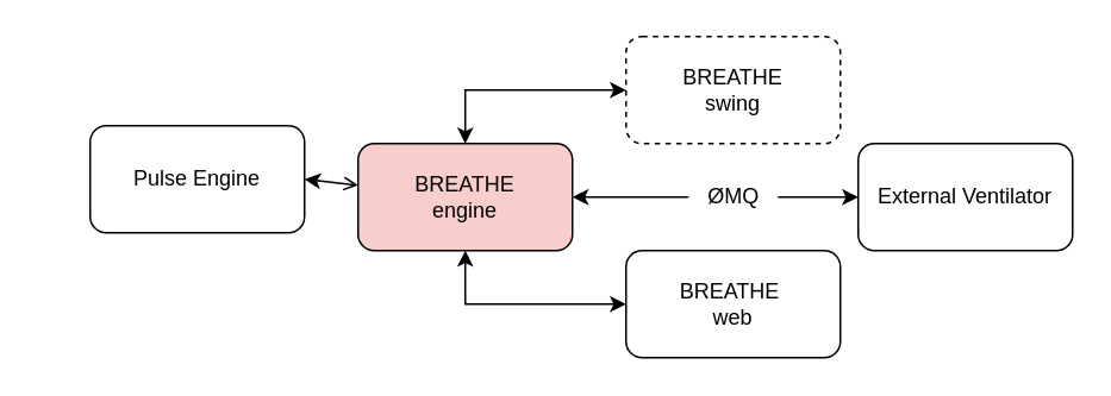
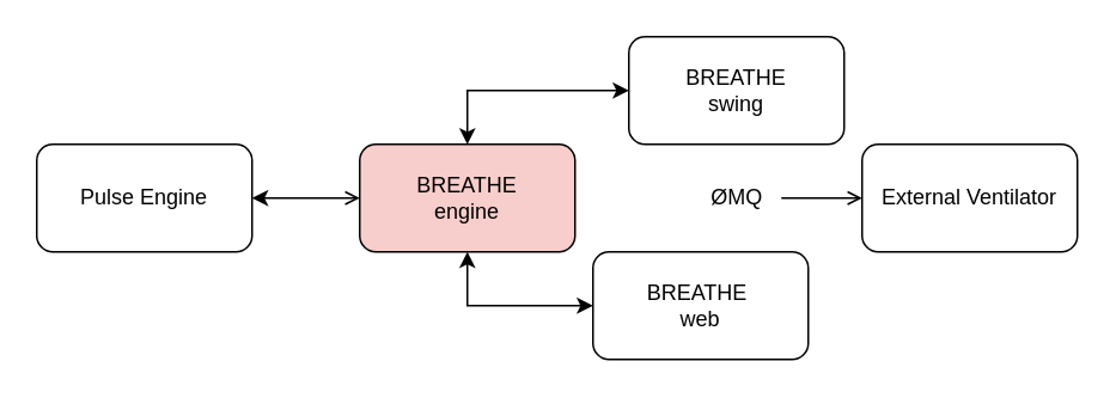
  <mxCell id="0" />
  <mxCell id="1" parent="0" />
- <mxCell id="2" value="Pulse Engine" style="rounded=1;whiteSpace=wrap;html=1;" vertex="1" parent="1"><mxGeometry x="50" y="70" width="120" height="60" as="geometry" /></mxCell>
+ <mxCell id="2" value="Pulse Engine" style="rounded=1;whiteSpace=wrap;html=1;" vertex="1" parent="1"><mxGeometry x="20" y="80" width="120" height="60" as="geometry" /></mxCell>
  <mxCell id="3" value="BREATHE&lt;br&gt;engine" style="rounded=1;whiteSpace=wrap;html=1;fillColor=#f8cecc;" vertex="1" parent="1"><mxGeometry x="200" y="80" width="120" height="60" as="geometry" /></mxCell>
- <mxCell id="4" value="BREATHE&lt;br&gt;swing" style="rounded=1;whiteSpace=wrap;html=1;dashed=1;" vertex="1" parent="1"><mxGeometry x="350" y="20" width="120" height="60" as="geometry" /></mxCell>
- <mxCell id="5" value="BREATHE&amp;nbsp;&lt;br&gt;web" style="rounded=1;whiteSpace=wrap;html=1;" vertex="1" parent="1"><mxGeometry x="350" y="140" width="120" height="60" as="geometry" /></mxCell>
+ <mxCell id="4" value="BREATHE&lt;br&gt;swing" style="rounded=1;whiteSpace=wrap;html=1;" vertex="1" parent="1"><mxGeometry x="350" y="20" width="120" height="60" as="geometry" /></mxCell>
+ <mxCell id="5" value="BREATHE&amp;nbsp;&lt;br&gt;web" style="rounded=1;whiteSpace=wrap;html=1;" vertex="1" parent="1"><mxGeometry x="330" y="140" width="120" height="60" as="geometry" /></mxCell>
  <mxCell id="6" value="External Ventilator" style="rounded=1;whiteSpace=wrap;html=1;" vertex="1" parent="1"><mxGeometry x="480" y="80" width="120" height="60" as="geometry" /></mxCell>
  <mxCell id="7" value="" style="endArrow=open;startArrow=classic;html=1;rounded=0;exitX=1;exitY=0.5;exitDx=0;exitDy=0;" edge="1" parent="1" source="2" target="3"><mxGeometry width="50" height="50" relative="1" as="geometry"><mxPoint x="220" y="130" as="sourcePoint" /><mxPoint x="270" y="80" as="targetPoint" /></mxGeometry></mxCell>
  <mxCell id="8" value="" style="endArrow=classic;startArrow=classic;html=1;rounded=0;entryX=0;entryY=0.5;entryDx=0;entryDy=0;exitX=0.5;exitY=0;exitDx=0;exitDy=0;" edge="1" parent="1" source="3" target="4"><mxGeometry width="50" height="50" relative="1" as="geometry"><mxPoint x="220" y="130" as="sourcePoint" /><mxPoint x="270" y="80" as="targetPoint" /><Array as="points"><mxPoint x="260" y="50" /></Array></mxGeometry></mxCell>
- <mxCell id="9" value="" style="endArrow=classic;startArrow=none;html=1;rounded=0;exitX=1;exitY=0.5;exitDx=0;exitDy=0;entryX=0;entryY=0.5;entryDx=0;entryDy=0;" edge="1" parent="1" source="12" target="6"><mxGeometry width="50" height="50" relative="1" as="geometry"><mxPoint x="220" y="130" as="sourcePoint" /><mxPoint x="270" y="80" as="targetPoint" /></mxGeometry></mxCell>
+ <mxCell id="9" value="" style="endArrow=open;startArrow=none;html=1;rounded=0;exitX=1;exitY=0.5;exitDx=0;exitDy=0;entryX=0;entryY=0.5;entryDx=0;entryDy=0;" edge="1" parent="1" source="12" target="6"><mxGeometry width="50" height="50" relative="1" as="geometry"><mxPoint x="220" y="130" as="sourcePoint" /><mxPoint x="270" y="80" as="targetPoint" /></mxGeometry></mxCell>
  <mxCell id="10" value="" style="endArrow=classic;startArrow=classic;html=1;rounded=0;entryX=0;entryY=0.5;entryDx=0;entryDy=0;exitX=0.5;exitY=1;exitDx=0;exitDy=0;" edge="1" parent="1" source="3" target="5"><mxGeometry width="50" height="50" relative="1" as="geometry"><mxPoint x="220" y="130" as="sourcePoint" /><mxPoint x="270" y="80" as="targetPoint" /><Array as="points"><mxPoint x="260" y="170" /></Array></mxGeometry></mxCell>
- <mxCell id="11" value="" style="endArrow=none;startArrow=classic;html=1;rounded=0;exitX=1;exitY=0.5;exitDx=0;exitDy=0;entryX=0;entryY=0.5;entryDx=0;entryDy=0;" edge="1" parent="1" source="3" target="12"><mxGeometry width="50" height="50" relative="1" as="geometry"><mxPoint x="320" y="110" as="sourcePoint" /><mxPoint x="480" y="110" as="targetPoint" /></mxGeometry></mxCell>
  <mxCell id="12" value="ØMQ" style="text;html=1;align=center;verticalAlign=middle;resizable=0;points=[];autosize=1;strokeColor=none;fillColor=none;" vertex="1" parent="1"><mxGeometry x="385" y="95" width="50" height="30" as="geometry" /></mxCell>
